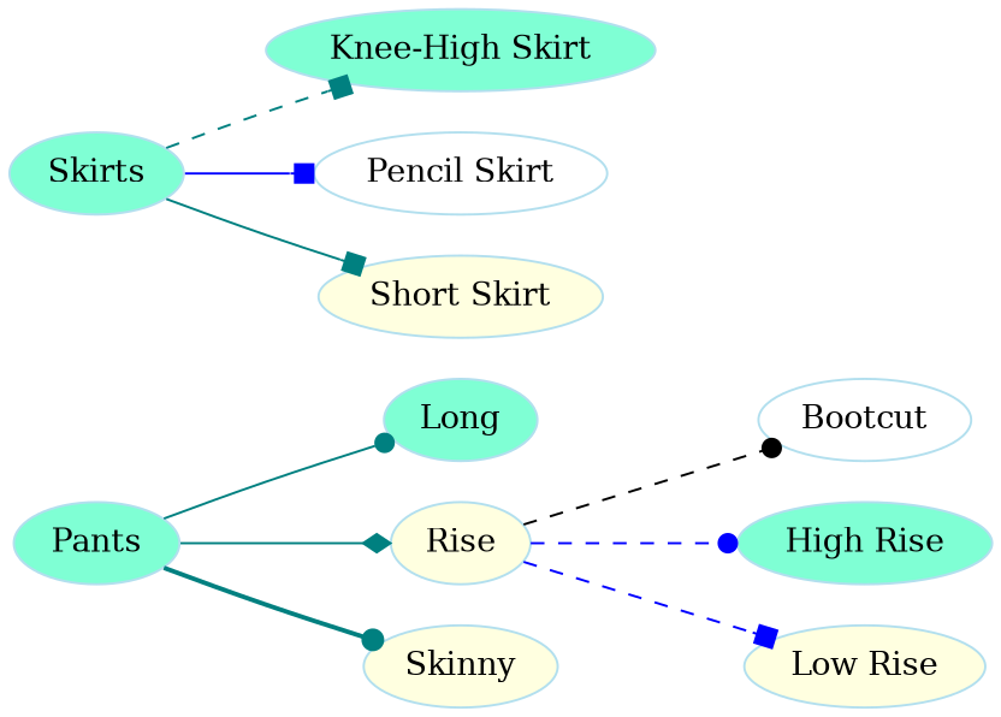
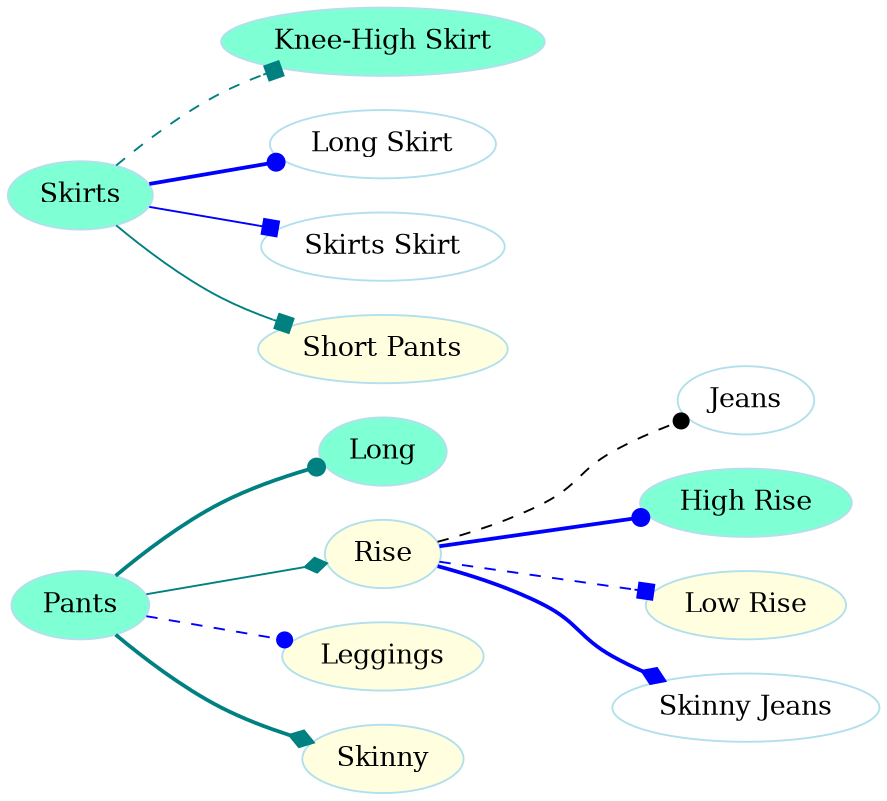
  digraph {
    rankdir=LR
    node [color=lightblue2 fillcolor=aquamarine style=filled]
    edge [arrowhead=dot color=blue style=dashed]
-   n1 [fillcolor=white label=Bootcut]
+   n1 [fillcolor=white label=Jeans]
    n2 [label=Long]
    n3 [label="High Rise"]
    n4 [fillcolor=lightyellow label=Rise]
    n5 [fillcolor=lightyellow label="Low Rise"]
+   n6 [fillcolor=white label="Skinny Jeans"]
    n7 [label="Knee-High Skirt"]
+   n8 [fillcolor=lightyellow label=Leggings]
+   n9 [fillcolor=white label="Long Skirt"]
    n10 [label=Pants]
    n11 [fillcolor=lightyellow label=Skinny]
-   n12 [fillcolor=white label="Pencil Skirt"]
-   n13 [fillcolor=lightyellow label="Short Skirt"]
+   n12 [fillcolor=white label="Skirts Skirt"]
+   n13 [fillcolor=lightyellow label="Short Pants"]
    n14 [label=Skirts]
    n4 -> n1 [color=black]
-   n4 -> n3
+   n4 -> n3 [style=bold]
    n4 -> n5 [arrowhead=box]
-   n10 -> n2 [color=teal style=solid]
+   n4 -> n6 [arrowhead=diamond style=bold]
+   n10 -> n2 [color=teal style=bold]
    n10 -> n4 [arrowhead=diamond color=teal style=solid]
-   n10 -> n11 [color=teal style=bold]
+   n10 -> n8
+   n10 -> n11 [arrowhead=diamond color=teal style=bold]
    n14 -> n7 [arrowhead=box color=teal]
+   n14 -> n9 [style=bold]
    n14 -> n12 [arrowhead=box style=solid]
    n14 -> n13 [arrowhead=box color=teal style=solid]
  }
